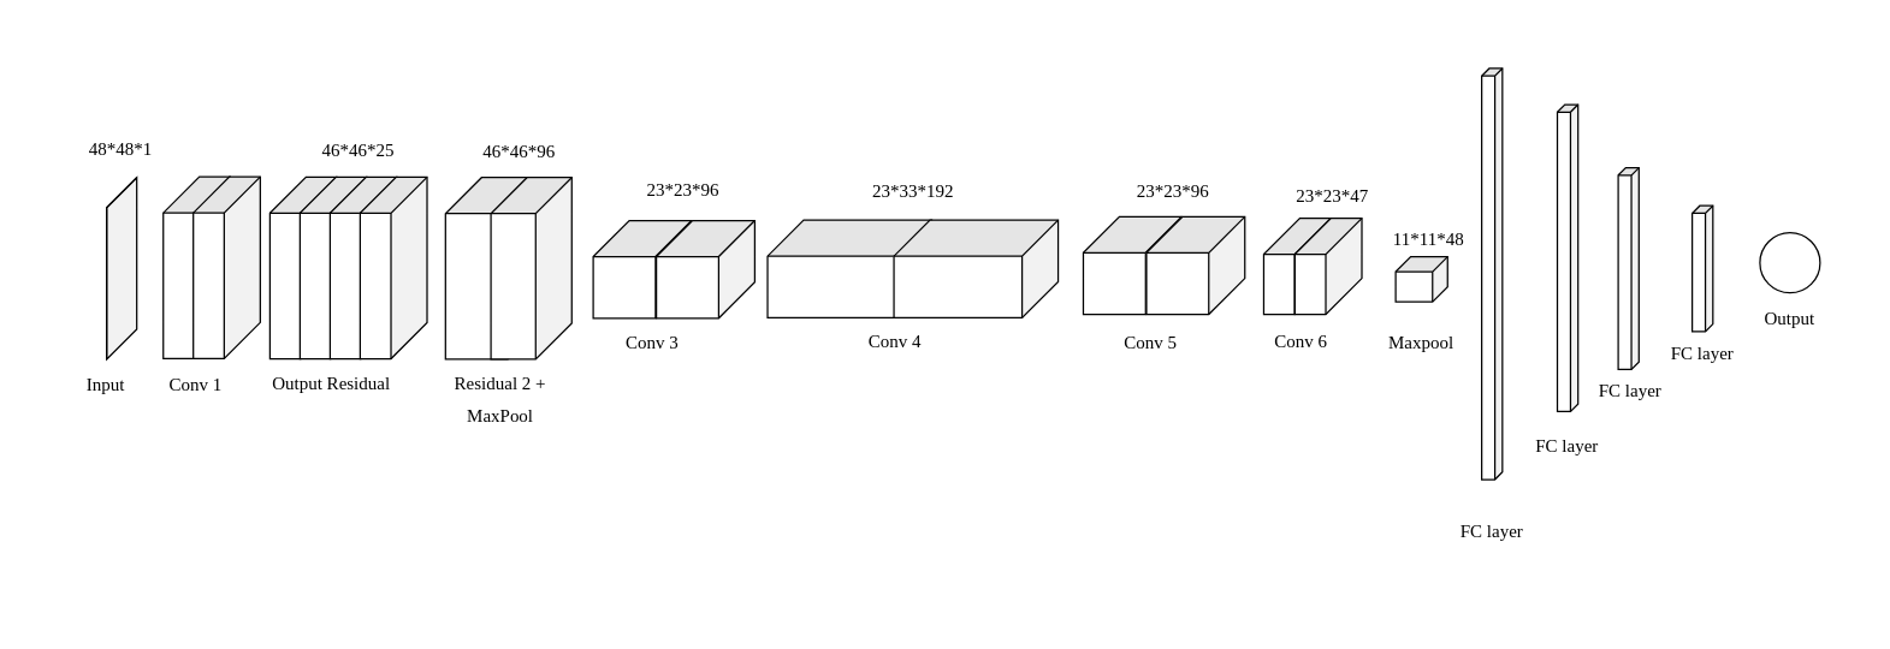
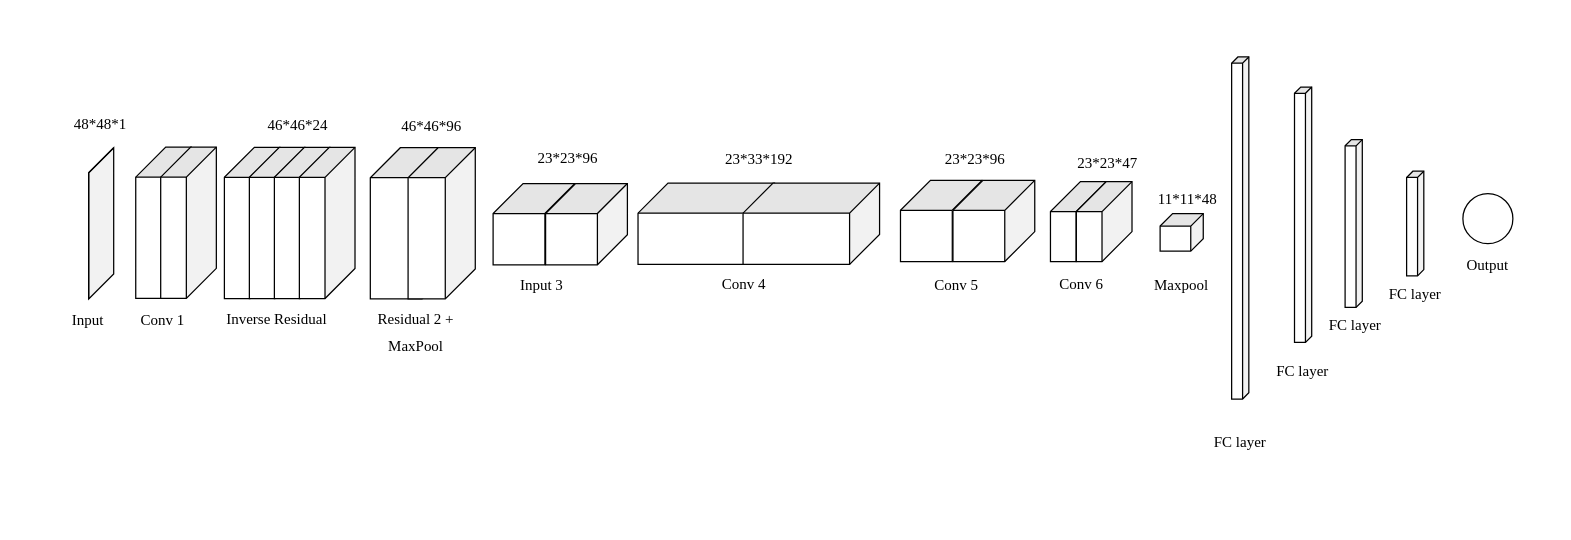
  <mxCell id="0" />
  <mxCell id="1" parent="0" />
- <mxCell id="2" value="&lt;p class=&quot;cvGsUA direction-ltr align-center para-style-body&quot; style=&quot;color: rgb(0, 0, 0); font-family: &amp;quot;YAFdJllHsUM 0&amp;quot;, _fb_, auto; --fontSize: 16px; --lineHeight: 1.4; text-transform: none; line-height: 22px;&quot;&gt;&lt;span style=&quot;background-color: initial; white-space: pre;&quot;&gt;&#09;&lt;/span&gt;&lt;span style=&quot;background-color: initial;&quot;&gt;46*46*25&lt;/span&gt;&lt;br&gt;&lt;/p&gt;" style="text;whiteSpace=wrap;html=1;" parent="1" vertex="1"><mxGeometry x="188.2" y="70" width="120" height="59.43" as="geometry" /></mxCell>
+ <mxCell id="2" value="&lt;p class=&quot;cvGsUA direction-ltr align-center para-style-body&quot; style=&quot;color: rgb(0, 0, 0); font-family: &amp;quot;YAFdJllHsUM 0&amp;quot;, _fb_, auto; --fontSize: 16px; --lineHeight: 1.4; text-transform: none; line-height: 22px;&quot;&gt;&lt;span style=&quot;background-color: initial; white-space: pre;&quot;&gt;&#09;&lt;/span&gt;&lt;span style=&quot;background-color: initial;&quot;&gt;46*46*24&lt;/span&gt;&lt;br&gt;&lt;/p&gt;" style="text;whiteSpace=wrap;html=1;" parent="1" vertex="1"><mxGeometry x="188.2" y="70" width="120" height="59.43" as="geometry" /></mxCell>
  <mxCell id="3" value="&lt;p style=&quot;font-family: &amp;quot;YAFdJllHsUM 0&amp;quot;, _fb_, auto; --fontSize: 16px; --lineHeight: 1.4; line-height: 22px;&quot; class=&quot;cvGsUA direction-ltr align-center para-style-body&quot;&gt;&lt;br&gt;&lt;/p&gt;" style="text;whiteSpace=wrap;html=1;" parent="1" vertex="1"><mxGeometry x="309.05" y="20" width="90" height="70" as="geometry" /></mxCell>
  <mxCell id="4" value="&lt;p style=&quot;font-family: &amp;quot;YAFdJllHsUM 0&amp;quot;, _fb_, auto; --fontSize: 16px; --lineHeight: 1.4; line-height: 22px;&quot; class=&quot;cvGsUA direction-ltr align-center para-style-body&quot;&gt;&lt;br&gt;&lt;/p&gt;" style="text;whiteSpace=wrap;html=1;" parent="1" vertex="1"><mxGeometry x="394.05" y="20" width="90" height="70" as="geometry" /></mxCell>
  <mxCell id="5" value="&lt;p class=&quot;cvGsUA direction-ltr align-center para-style-body&quot; style=&quot;text-align: center; color: rgb(0, 0, 0); font-family: &amp;quot;YAFdJllHsUM 0&amp;quot;, _fb_, auto; --fontSize: 16px; --lineHeight: 1.4; text-transform: none; line-height: 22px;&quot;&gt;&lt;br&gt;&lt;/p&gt;&lt;p class=&quot;cvGsUA direction-ltr align-center para-style-body&quot; style=&quot;text-align: center; color: rgb(0, 0, 0); font-family: &amp;quot;YAFdJllHsUM 0&amp;quot;, _fb_, auto; --fontSize: 16px; --lineHeight: 1.4; text-transform: none; line-height: 22px;&quot;&gt;&lt;span class=&quot;OYPEnA text-decoration-none text-strikethrough-none&quot; style=&quot;color: rgb(0, 0, 0); font-weight: 400; font-style: normal;&quot;&gt;46*46*96&lt;/span&gt;&lt;/p&gt;" style="text;whiteSpace=wrap;html=1;" parent="1" vertex="1"><mxGeometry x="319.05" y="37.23" width="80" height="80.42" as="geometry" /></mxCell>
  <mxCell id="6" value="&lt;p class=&quot;cvGsUA direction-ltr align-center para-style-body&quot; style=&quot;color: rgb(0, 0, 0); font-family: &amp;quot;YAFdJllHsUM 0&amp;quot;, _fb_, auto; --fontSize: 16px; --lineHeight: 1.4; text-transform: none; line-height: 22px;&quot;&gt;&lt;span style=&quot;background-color: initial;&quot;&gt;23*33*192&lt;/span&gt;&lt;br&gt;&lt;/p&gt;" style="text;whiteSpace=wrap;html=1;align=center;" parent="1" vertex="1"><mxGeometry x="561.64" y="97.43" width="90" height="57" as="geometry" /></mxCell>
  <mxCell id="7" value="&lt;p class=&quot;cvGsUA direction-ltr align-center para-style-body&quot; style=&quot;color: rgb(0, 0, 0); font-family: &amp;quot;YAFdJllHsUM 0&amp;quot;, _fb_, auto; --fontSize: 16px; --lineHeight: 1.4; text-transform: none; line-height: 22px;&quot;&gt;&lt;span style=&quot;background-color: initial;&quot;&gt;23*23*96&lt;/span&gt;&lt;br&gt;&lt;/p&gt;" style="text;whiteSpace=wrap;html=1;align=center;" parent="1" vertex="1"><mxGeometry x="740" y="97.43" width="80" height="60" as="geometry" /></mxCell>
  <mxCell id="8" value="&lt;p class=&quot;cvGsUA direction-ltr align-center para-style-body&quot; style=&quot;color: rgb(0, 0, 0); font-family: &amp;quot;YAFdJllHsUM 0&amp;quot;, _fb_, auto; --fontSize: 16px; --lineHeight: 1.4; text-transform: none; line-height: 22px;&quot;&gt;&lt;span style=&quot;background-color: initial;&quot;&gt;23*23*47&lt;/span&gt;&lt;br&gt;&lt;/p&gt;" style="text;whiteSpace=wrap;html=1;align=center;" parent="1" vertex="1"><mxGeometry x="845.79" y="100" width="80" height="40" as="geometry" /></mxCell>
  <mxCell id="9" value="&lt;p data-darkreader-inline-color=&quot;&quot; class=&quot;cvGsUA direction-ltr align-center para-style-body&quot; style=&quot;color: rgb(0, 0, 0); font-family: &amp;quot;YAFdJllHsUM 0&amp;quot;, _fb_, auto; --fontSize: 16px; --lineHeight: 1.4; text-transform: none; line-height: 22px; --darkreader-inline-color: #e8e6e3;&quot;&gt;1&lt;span data-darkreader-inline-bgcolor=&quot;&quot; style=&quot;background-color: initial; --darkreader-inline-bgcolor: initial;&quot;&gt;1*11*48&lt;/span&gt;&lt;br&gt;&lt;/p&gt;" style="text;whiteSpace=wrap;html=1;align=center;" parent="1" vertex="1"><mxGeometry x="910" y="129.43" width="80" height="20.57" as="geometry" /></mxCell>
  <mxCell id="10" value="&lt;p data-darkreader-inline-color=&quot;&quot; class=&quot;cvGsUA direction-ltr align-center para-style-body&quot; style=&quot;text-align: center; color: rgb(0, 0, 0); font-family: &amp;quot;YAFdJllHsUM 0&amp;quot;, _fb_, auto; --fontSize: 16px; --lineHeight: 1.4; text-transform: none; line-height: 22px; --darkreader-inline-color: #e8e6e3;&quot;&gt;Residual 2 + MaxPool &lt;br&gt;&lt;/p&gt;" style="text;whiteSpace=wrap;html=1;" parent="1" vertex="1"><mxGeometry x="282.88" y="225" width="96.9" height="45" as="geometry" /></mxCell>
  <mxCell id="11" value="&lt;br&gt;&lt;p style=&quot;text-align: center; color: rgb(0, 0, 0); font-family: &amp;quot;YAFdJllHsUM 0&amp;quot;, _fb_, auto; --fontSize: 16px; --lineHeight: 1.4; text-transform: none; line-height: 22px; --darkreader-inline-color: #e8e6e3;&quot; class=&quot;cvGsUA direction-ltr align-center para-style-body&quot; data-darkreader-inline-color=&quot;&quot;&gt;Conv 4&lt;br&gt;&lt;/p&gt;" style="text;whiteSpace=wrap;html=1;align=center;" parent="1" vertex="1"><mxGeometry x="550" y="183.15" width="90" height="100" as="geometry" /></mxCell>
  <mxCell id="12" value="" style="group" parent="1" vertex="1" connectable="0"><mxGeometry x="179.045" y="117.385" width="116.76" height="120.955" as="geometry" /></mxCell>
  <mxCell id="13" value="" style="group" parent="12" vertex="1" connectable="0"><mxGeometry width="70.94" height="120.95" as="geometry" /></mxCell>
  <mxCell id="14" value="" style="shape=cube;whiteSpace=wrap;html=1;boundedLbl=1;backgroundOutline=1;darkOpacity=0.05;darkOpacity2=0.1;size=24;rotation=90;" parent="13" vertex="1"><mxGeometry x="-38.215" y="38.215" width="120.95" height="44.52" as="geometry" /></mxCell>
  <mxCell id="15" value="" style="shape=cube;whiteSpace=wrap;html=1;boundedLbl=1;backgroundOutline=1;darkOpacity=0.05;darkOpacity2=0.1;size=24;rotation=90;" parent="13" vertex="1"><mxGeometry x="-18.235" y="38.215" width="120.95" height="44.52" as="geometry" /></mxCell>
  <mxCell id="16" value="" style="group" parent="12" vertex="1" connectable="0"><mxGeometry x="40" width="76.76" height="120.955" as="geometry" /></mxCell>
  <mxCell id="17" value="" style="shape=cube;whiteSpace=wrap;html=1;boundedLbl=1;backgroundOutline=1;darkOpacity=0.05;darkOpacity2=0.1;size=24;rotation=90;" parent="16" vertex="1"><mxGeometry x="-38.215" y="38.215" width="120.95" height="44.52" as="geometry" /></mxCell>
  <mxCell id="18" value="" style="shape=cube;whiteSpace=wrap;html=1;boundedLbl=1;backgroundOutline=1;darkOpacity=0.05;darkOpacity2=0.1;size=24;rotation=90;" parent="16" vertex="1"><mxGeometry x="-18.235" y="38.215" width="120.95" height="44.52" as="geometry" /></mxCell>
  <mxCell id="19" value="" style="group" parent="1" vertex="1" connectable="0"><mxGeometry x="840" y="144.76" width="85.79" height="64" as="geometry" /></mxCell>
  <mxCell id="20" value="" style="shape=cube;whiteSpace=wrap;html=1;boundedLbl=1;backgroundOutline=1;darkOpacity=0.05;darkOpacity2=0.1;size=24;rotation=90;" parent="19" vertex="1"><mxGeometry x="-9.74" y="9.74" width="64" height="44.52" as="geometry" /></mxCell>
  <mxCell id="21" value="" style="shape=cube;whiteSpace=wrap;html=1;boundedLbl=1;backgroundOutline=1;darkOpacity=0.05;darkOpacity2=0.1;size=24;rotation=90;" parent="19" vertex="1"><mxGeometry x="10.99" y="9.74" width="64" height="44.52" as="geometry" /></mxCell>
  <mxCell id="22" value="" style="group" parent="1" vertex="1" connectable="0"><mxGeometry x="295.805" y="117.655" width="83.97" height="120.95" as="geometry" /></mxCell>
  <mxCell id="23" value="" style="shape=cube;whiteSpace=wrap;html=1;boundedLbl=1;backgroundOutline=1;darkOpacity=0.05;darkOpacity2=0.1;size=24;rotation=90;" parent="22" vertex="1"><mxGeometry x="-27.75" y="27.75" width="120.95" height="65.45" as="geometry" /></mxCell>
  <mxCell id="24" value="" style="shape=cube;whiteSpace=wrap;html=1;boundedLbl=1;backgroundOutline=1;darkOpacity=0.05;darkOpacity2=0.1;size=24;rotation=90;" parent="22" vertex="1"><mxGeometry x="-3.385" y="33.595" width="120.95" height="53.76" as="geometry" /></mxCell>
  <mxCell id="25" value="" style="shape=cube;whiteSpace=wrap;html=1;boundedLbl=1;backgroundOutline=1;darkOpacity=0.05;darkOpacity2=0.1;size=10;rotation=90;" parent="1" vertex="1"><mxGeometry x="930" y="168.13" width="30" height="34.52" as="geometry" /></mxCell>
- <mxCell id="26" value="&lt;p style=&quot;text-align: center; color: rgb(0, 0, 0); font-family: &amp;quot;YAFdJllHsUM 0&amp;quot;, _fb_, auto; --fontSize: 16px; --lineHeight: 1.4; text-transform: none; line-height: 22px; --darkreader-inline-color: #e8e6e3;&quot; class=&quot;cvGsUA direction-ltr align-center para-style-body&quot; data-darkreader-inline-color=&quot;&quot;&gt;Conv 3&lt;br&gt;&lt;/p&gt;" style="text;whiteSpace=wrap;html=1;" parent="1" vertex="1"><mxGeometry x="414.05" y="198.15" width="70" height="70" as="geometry" /></mxCell>
+ <mxCell id="26" value="&lt;p style=&quot;text-align: center; color: rgb(0, 0, 0); font-family: &amp;quot;YAFdJllHsUM 0&amp;quot;, _fb_, auto; --fontSize: 16px; --lineHeight: 1.4; text-transform: none; line-height: 22px; --darkreader-inline-color: #e8e6e3;&quot; class=&quot;cvGsUA direction-ltr align-center para-style-body&quot; data-darkreader-inline-color=&quot;&quot;&gt;Input 3&lt;br&gt;&lt;/p&gt;" style="text;whiteSpace=wrap;html=1;" parent="1" vertex="1"><mxGeometry x="414.05" y="198.15" width="70" height="70" as="geometry" /></mxCell>
  <mxCell id="27" value="&lt;br&gt;&lt;p style=&quot;text-align: center; color: rgb(0, 0, 0); font-family: &amp;quot;YAFdJllHsUM 0&amp;quot;, _fb_, auto; --fontSize: 16px; --lineHeight: 1.4; text-transform: none; line-height: 22px; --darkreader-inline-color: #e8e6e3;&quot; class=&quot;cvGsUA direction-ltr align-center para-style-body&quot; data-darkreader-inline-color=&quot;&quot;&gt;Maxpool&lt;br&gt;&lt;/p&gt;" style="text;whiteSpace=wrap;html=1;align=center;" parent="1" vertex="1"><mxGeometry x="900" y="184.39" width="90" height="100" as="geometry" /></mxCell>
  <mxCell id="28" value="" style="shape=cube;whiteSpace=wrap;html=1;boundedLbl=1;backgroundOutline=1;darkOpacity=0.05;darkOpacity2=0.1;size=5;rotation=90;" parent="1" vertex="1"><mxGeometry x="940" y="164.39" width="204.3" height="13.76" as="geometry" /></mxCell>
  <mxCell id="29" value="" style="shape=cube;whiteSpace=wrap;html=1;boundedLbl=1;backgroundOutline=1;darkOpacity=0.05;darkOpacity2=0.1;size=5;rotation=90;" parent="1" vertex="1"><mxGeometry x="1090" y="171.43" width="83.7" height="13.76" as="geometry" /></mxCell>
  <mxCell id="30" value="" style="shape=cube;whiteSpace=wrap;html=1;boundedLbl=1;backgroundOutline=1;darkOpacity=0.05;darkOpacity2=0.1;size=5;rotation=90;" parent="1" vertex="1"><mxGeometry x="855" y="175" width="273.7" height="13.76" as="geometry" /></mxCell>
  <mxCell id="31" value="" style="shape=cube;whiteSpace=wrap;html=1;boundedLbl=1;backgroundOutline=1;darkOpacity=0.05;darkOpacity2=0.1;size=5;rotation=90;" parent="1" vertex="1"><mxGeometry x="1015.48" y="171.43" width="134.3" height="13.76" as="geometry" /></mxCell>
  <mxCell id="32" value="" style="ellipse;whiteSpace=wrap;html=1;" parent="1" vertex="1"><mxGeometry x="1170" y="154.43" width="40" height="40" as="geometry" /></mxCell>
  <mxCell id="33" value="&lt;br&gt;&lt;p style=&quot;text-align: center; color: rgb(0, 0, 0); font-family: &amp;quot;YAFdJllHsUM 0&amp;quot;, _fb_, auto; --fontSize: 16px; --lineHeight: 1.4; text-transform: none; line-height: 22px; --darkreader-inline-color: #e8e6e3;&quot; class=&quot;cvGsUA direction-ltr align-center para-style-body&quot; data-darkreader-inline-color=&quot;&quot;&gt;FC layer&lt;br&gt;&lt;/p&gt;" style="text;whiteSpace=wrap;html=1;align=center;" parent="1" vertex="1"><mxGeometry x="946.85" y="310" width="90" height="100" as="geometry" /></mxCell>
  <mxCell id="34" value="&lt;br&gt;&lt;p style=&quot;text-align: center; color: rgb(0, 0, 0); font-family: &amp;quot;YAFdJllHsUM 0&amp;quot;, _fb_, auto; --fontSize: 16px; --lineHeight: 1.4; text-transform: none; line-height: 22px; --darkreader-inline-color: #e8e6e3;&quot; class=&quot;cvGsUA direction-ltr align-center para-style-body&quot; data-darkreader-inline-color=&quot;&quot;&gt;FC layer&lt;br&gt;&lt;/p&gt;" style="text;whiteSpace=wrap;html=1;align=center;" parent="1" vertex="1"><mxGeometry x="997.15" y="252.96" width="90" height="100" as="geometry" /></mxCell>
  <mxCell id="35" value="&lt;br&gt;&lt;p style=&quot;text-align: center; color: rgb(0, 0, 0); font-family: &amp;quot;YAFdJllHsUM 0&amp;quot;, _fb_, auto; --fontSize: 16px; --lineHeight: 1.4; text-transform: none; line-height: 22px; --darkreader-inline-color: #e8e6e3;&quot; class=&quot;cvGsUA direction-ltr align-center para-style-body&quot; data-darkreader-inline-color=&quot;&quot;&gt;FC layer&lt;br&gt;&lt;/p&gt;" style="text;whiteSpace=wrap;html=1;align=center;" parent="1" vertex="1"><mxGeometry x="1038.7" y="215.96" width="90" height="100" as="geometry" /></mxCell>
  <mxCell id="36" value="&lt;br&gt;&lt;p style=&quot;text-align: center; color: rgb(0, 0, 0); font-family: &amp;quot;YAFdJllHsUM 0&amp;quot;, _fb_, auto; --fontSize: 16px; --lineHeight: 1.4; text-transform: none; line-height: 22px; --darkreader-inline-color: #e8e6e3;&quot; class=&quot;cvGsUA direction-ltr align-center para-style-body&quot; data-darkreader-inline-color=&quot;&quot;&gt;FC layer&lt;br&gt;&lt;/p&gt;" style="text;whiteSpace=wrap;html=1;align=center;" parent="1" vertex="1"><mxGeometry x="1086.85" y="191.47" width="90" height="100" as="geometry" /></mxCell>
  <mxCell id="37" value="" style="group" parent="1" vertex="1" connectable="0"><mxGeometry x="394.045" y="90" width="107.45" height="121.295" as="geometry" /></mxCell>
  <mxCell id="38" value="&lt;p data-darkreader-inline-color=&quot;&quot; class=&quot;cvGsUA direction-ltr align-center para-style-body&quot; style=&quot;color: rgb(0, 0, 0); font-family: &amp;quot;YAFdJllHsUM 0&amp;quot;, _fb_, auto; --fontSize: 16px; --lineHeight: 1.4; text-transform: none; line-height: 22px; --darkreader-inline-color: #e8e6e3;&quot;&gt;&lt;span data-darkreader-inline-color=&quot;&quot; class=&quot;OYPEnA text-decoration-none text-strikethrough-none&quot; style=&quot;color: rgb(0, 0, 0); font-weight: 400; font-style: normal; --darkreader-inline-color: #e8e6e3;&quot;&gt;23*23*96&lt;/span&gt;&lt;/p&gt;" style="text;whiteSpace=wrap;html=1;" parent="37" vertex="1"><mxGeometry x="33.725" y="6.3" width="55" height="50" as="geometry" /></mxCell>
  <mxCell id="39" value="" style="group" parent="37" vertex="1" connectable="0"><mxGeometry y="56.295" width="107.45" height="65" as="geometry" /></mxCell>
  <mxCell id="40" value="" style="shape=cube;whiteSpace=wrap;html=1;boundedLbl=1;backgroundOutline=1;darkOpacity=0.05;darkOpacity2=0.1;size=24;rotation=90;movable=1;resizable=1;rotatable=1;deletable=1;editable=1;locked=0;connectable=1;" parent="39" vertex="1"><mxGeometry x="0.225" y="-0.225" width="65" height="65.45" as="geometry" /></mxCell>
  <mxCell id="41" value="" style="shape=cube;whiteSpace=wrap;html=1;boundedLbl=1;backgroundOutline=1;darkOpacity=0.05;darkOpacity2=0.1;size=24;rotation=90;movable=1;resizable=1;rotatable=1;deletable=1;editable=1;locked=0;connectable=1;" parent="39" vertex="1"><mxGeometry x="42.225" y="-0.225" width="65" height="65.45" as="geometry" /></mxCell>
- <mxCell id="42" value="&lt;p data-darkreader-inline-color=&quot;&quot; class=&quot;cvGsUA direction-ltr align-center para-style-body&quot; style=&quot;text-align: center; color: rgb(0, 0, 0); font-family: &amp;quot;YAFdJllHsUM 0&amp;quot;, _fb_, auto; --fontSize: 16px; --lineHeight: 1.4; text-transform: none; line-height: 22px; --darkreader-inline-color: #e8e6e3;&quot;&gt;Output Residual&lt;br&gt;&lt;/p&gt;" style="text;whiteSpace=wrap;html=1;" parent="1" vertex="1"><mxGeometry x="179.05" y="225" width="96.9" height="45" as="geometry" /></mxCell>
+ <mxCell id="42" value="&lt;p data-darkreader-inline-color=&quot;&quot; class=&quot;cvGsUA direction-ltr align-center para-style-body&quot; style=&quot;text-align: center; color: rgb(0, 0, 0); font-family: &amp;quot;YAFdJllHsUM 0&amp;quot;, _fb_, auto; --fontSize: 16px; --lineHeight: 1.4; text-transform: none; line-height: 22px; --darkreader-inline-color: #e8e6e3;&quot;&gt;Inverse Residual&lt;br&gt;&lt;/p&gt;" style="text;whiteSpace=wrap;html=1;" parent="1" vertex="1"><mxGeometry x="179.05" y="225" width="96.9" height="45" as="geometry" /></mxCell>
  <mxCell id="43" value="&lt;p style=&quot;font-family: &amp;quot;YAFdJllHsUM 0&amp;quot;, _fb_, auto; --fontSize: 16px; --lineHeight: 1.4; line-height: 22px;&quot; class=&quot;cvGsUA direction-ltr align-center para-style-body&quot;&gt;&lt;span class=&quot;OYPEnA text-decoration-none text-strikethrough-none&quot;&gt;Conv&lt;/span&gt; 1&lt;br&gt;&lt;/p&gt;" style="text;html=1;align=center;verticalAlign=middle;whiteSpace=wrap;rounded=0;" parent="1" vertex="1"><mxGeometry x="100" y="240.2" width="60" height="30" as="geometry" /></mxCell>
  <mxCell id="44" value="" style="group" parent="1" vertex="1" connectable="0"><mxGeometry x="108.105" y="117.205" width="70.94" height="120.95" as="geometry" /></mxCell>
  <mxCell id="45" value="" style="shape=cube;whiteSpace=wrap;html=1;boundedLbl=1;backgroundOutline=1;darkOpacity=0.05;darkOpacity2=0.1;size=24;rotation=90;" parent="44" vertex="1"><mxGeometry x="-38.215" y="38.215" width="120.95" height="44.52" as="geometry" /></mxCell>
  <mxCell id="46" value="" style="shape=cube;whiteSpace=wrap;html=1;boundedLbl=1;backgroundOutline=1;darkOpacity=0.05;darkOpacity2=0.1;size=24;rotation=90;" parent="44" vertex="1"><mxGeometry x="-18.235" y="38.215" width="120.95" height="44.52" as="geometry" /></mxCell>
  <mxCell id="47" value="&lt;p style=&quot;font-family: &amp;quot;YAFdJllHsUM 0&amp;quot;, _fb_, auto; --fontSize: 16px; --lineHeight: 1.4; line-height: 22px;&quot; class=&quot;cvGsUA direction-ltr align-center para-style-body&quot;&gt;&lt;span data-darkreader-inline-bgcolor=&quot;&quot; style=&quot;background-color: initial; --darkreader-inline-bgcolor: initial;&quot;&gt;48*48*1&lt;/span&gt;&lt;br&gt;&lt;/p&gt;" style="text;html=1;align=center;verticalAlign=middle;whiteSpace=wrap;rounded=0;" parent="1" vertex="1"><mxGeometry x="50.47" y="67.77" width="60" height="60" as="geometry" /></mxCell>
  <mxCell id="48" value="&lt;p style=&quot;font-family: &amp;quot;YAFdJllHsUM 0&amp;quot;, _fb_, auto; --fontSize: 16px; --lineHeight: 1.4; line-height: 22px;&quot; class=&quot;cvGsUA direction-ltr align-center para-style-body&quot;&gt;&lt;br&gt;&lt;/p&gt;&lt;p style=&quot;font-family: &amp;quot;YAFdJllHsUM 0&amp;quot;, _fb_, auto; --fontSize: 16px; --lineHeight: 1.4; line-height: 22px;&quot; class=&quot;cvGsUA direction-ltr align-center para-style-body&quot;&gt;Input&lt;/p&gt;&lt;p style=&quot;font-family: &amp;quot;YAFdJllHsUM 0&amp;quot;, _fb_, auto; --fontSize: 16px; --lineHeight: 1.4; line-height: 22px;&quot; class=&quot;cvGsUA direction-ltr align-center para-style-body&quot;&gt;&lt;br&gt;&lt;/p&gt;" style="text;html=1;align=center;verticalAlign=middle;whiteSpace=wrap;rounded=0;" parent="1" vertex="1"><mxGeometry x="40.47" y="243.17" width="60" height="24.05" as="geometry" /></mxCell>
  <mxCell id="49" value="" style="shape=cube;whiteSpace=wrap;html=1;boundedLbl=1;backgroundOutline=1;darkOpacity=0.05;darkOpacity2=0.1;size=24;rotation=90;" parent="1" vertex="1"><mxGeometry x="20" y="168.13" width="120.95" height="20" as="geometry" /></mxCell>
  <mxCell id="50" value="" style="group" parent="1" vertex="1" connectable="0"><mxGeometry x="510" y="146" width="193.28" height="65.01" as="geometry" /></mxCell>
  <mxCell id="51" value="" style="shape=cube;whiteSpace=wrap;html=1;boundedLbl=1;backgroundOutline=1;darkOpacity=0.05;darkOpacity2=0.1;size=24;rotation=90;movable=1;resizable=1;rotatable=1;deletable=1;editable=1;locked=0;connectable=1;" parent="50" vertex="1"><mxGeometry x="22.115" y="-22.105" width="65" height="109.23" as="geometry" /></mxCell>
  <mxCell id="52" value="" style="shape=cube;whiteSpace=wrap;html=1;boundedLbl=1;backgroundOutline=1;darkOpacity=0.05;darkOpacity2=0.1;size=24;rotation=90;movable=1;resizable=1;rotatable=1;deletable=1;editable=1;locked=0;connectable=1;" parent="50" vertex="1"><mxGeometry x="106.165" y="-22.115" width="65" height="109.23" as="geometry" /></mxCell>
  <mxCell id="53" value="" style="group" parent="1" vertex="1" connectable="0"><mxGeometry x="719.995" y="143.735" width="107.45" height="65.02" as="geometry" /></mxCell>
  <mxCell id="54" value="" style="shape=cube;whiteSpace=wrap;html=1;boundedLbl=1;backgroundOutline=1;darkOpacity=0.05;darkOpacity2=0.1;size=24;rotation=90;movable=1;resizable=1;rotatable=1;deletable=1;editable=1;locked=0;connectable=1;" parent="53" vertex="1"><mxGeometry x="0.225" y="-0.225" width="65" height="65.45" as="geometry" /></mxCell>
  <mxCell id="55" value="" style="shape=cube;whiteSpace=wrap;html=1;boundedLbl=1;backgroundOutline=1;darkOpacity=0.05;darkOpacity2=0.1;size=24;rotation=90;movable=1;resizable=1;rotatable=1;deletable=1;editable=1;locked=0;connectable=1;" parent="53" vertex="1"><mxGeometry x="42.225" y="-0.205" width="65" height="65.45" as="geometry" /></mxCell>
  <mxCell id="56" value="&lt;br&gt;&lt;p style=&quot;text-align: center; color: rgb(0, 0, 0); font-family: &amp;quot;YAFdJllHsUM 0&amp;quot;, _fb_, auto; --fontSize: 16px; --lineHeight: 1.4; text-transform: none; line-height: 22px; --darkreader-inline-color: #e8e6e3;&quot; class=&quot;cvGsUA direction-ltr align-center para-style-body&quot; data-darkreader-inline-color=&quot;&quot;&gt;Conv 5&lt;br&gt;&lt;/p&gt;" style="text;whiteSpace=wrap;html=1;align=center;" parent="1" vertex="1"><mxGeometry x="720" y="184.39" width="90" height="100" as="geometry" /></mxCell>
  <mxCell id="57" value="&lt;br&gt;&lt;p style=&quot;text-align: center; color: rgb(0, 0, 0); font-family: &amp;quot;YAFdJllHsUM 0&amp;quot;, _fb_, auto; --fontSize: 16px; --lineHeight: 1.4; text-transform: none; line-height: 22px; --darkreader-inline-color: #e8e6e3;&quot; class=&quot;cvGsUA direction-ltr align-center para-style-body&quot; data-darkreader-inline-color=&quot;&quot;&gt;Conv 6&lt;br&gt;&lt;/p&gt;" style="text;whiteSpace=wrap;html=1;align=center;" parent="1" vertex="1"><mxGeometry x="820" y="183.15" width="90" height="100" as="geometry" /></mxCell>
  <mxCell id="58" value="&lt;br&gt;&lt;p style=&quot;text-align: center; color: rgb(0, 0, 0); font-family: &amp;quot;YAFdJllHsUM 0&amp;quot;, _fb_, auto; --fontSize: 16px; --lineHeight: 1.4; text-transform: none; line-height: 22px; --darkreader-inline-color: #e8e6e3;&quot; class=&quot;cvGsUA direction-ltr align-center para-style-body&quot; data-darkreader-inline-color=&quot;&quot;&gt;Output&lt;br&gt;&lt;/p&gt;" style="text;whiteSpace=wrap;html=1;align=center;" parent="1" vertex="1"><mxGeometry x="1145" y="168.13" width="90" height="100" as="geometry" /></mxCell>
